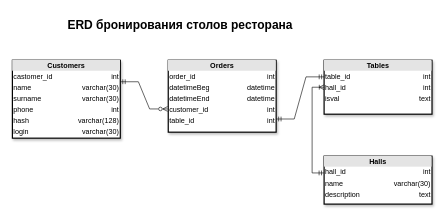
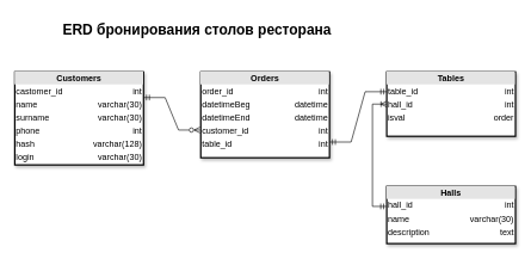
  <mxCell id="0" />
  <mxCell id="1" parent="0" />
  <mxCell id="2" value="&lt;div style=&quot;text-align: center; box-sizing: border-box; width: 100%; background: rgb(228, 228, 228); padding: 2px;&quot;&gt;&lt;b&gt;Customers&lt;/b&gt;&lt;/div&gt;&lt;table style=&quot;width:100%;font-size:1em;&quot; cellpadding=&quot;2&quot; cellspacing=&quot;0&quot;&gt;&lt;tbody&gt;&lt;tr&gt;&lt;td&gt;castomer_id&lt;/td&gt;&lt;td style=&quot;text-align: right;&quot;&gt;int&lt;/td&gt;&lt;/tr&gt;&lt;tr&gt;&lt;td&gt;name&lt;/td&gt;&lt;td style=&quot;text-align: right;&quot;&gt;varchar(30)&lt;/td&gt;&lt;/tr&gt;&lt;tr&gt;&lt;td&gt;surname&lt;br&gt;&lt;/td&gt;&lt;td style=&quot;text-align: right;&quot;&gt;varchar(30)&lt;br&gt;&lt;/td&gt;&lt;/tr&gt;&lt;tr&gt;&lt;td&gt;phone&lt;br&gt;&lt;/td&gt;&lt;td style=&quot;text-align: right;&quot;&gt;int&lt;/td&gt;&lt;/tr&gt;&lt;tr&gt;&lt;td&gt;hash&lt;/td&gt;&lt;td style=&quot;text-align: right;&quot;&gt;varchar(128)&lt;/td&gt;&lt;/tr&gt;&lt;tr&gt;&lt;td&gt;login&lt;/td&gt;&lt;td style=&quot;text-align: right;&quot;&gt;varchar(30)&lt;/td&gt;&lt;/tr&gt;&lt;/tbody&gt;&lt;/table&gt;" style="verticalAlign=top;align=left;overflow=fill;html=1;strokeWidth=2;shadow=1;enumerate=0;comic=0;arcSize=12;" parent="1" vertex="1"><mxGeometry x="20" y="100" width="180" height="130" as="geometry" /></mxCell>
  <mxCell id="3" style="edgeStyle=orthogonalEdgeStyle;rounded=0;orthogonalLoop=1;jettySize=auto;html=1;entryX=-0.002;entryY=0.35;entryDx=0;entryDy=0;entryPerimeter=0;startArrow=ERoneToMany;startFill=0;endArrow=ERmandOne;endFill=0;exitX=0;exitY=0.5;exitDx=0;exitDy=0;" parent="1" source="4" target="5" edge="1"><mxGeometry relative="1" as="geometry" /></mxCell>
- <mxCell id="4" value="&lt;div style=&quot;text-align: center; box-sizing: border-box; width: 100%; background: rgb(228, 228, 228); padding: 2px;&quot;&gt;&lt;b&gt;Tables&lt;/b&gt;&lt;/div&gt;&lt;table style=&quot;width:100%;font-size:1em;&quot; cellpadding=&quot;2&quot; cellspacing=&quot;0&quot;&gt;&lt;tbody&gt;&lt;tr&gt;&lt;td&gt;table_id&lt;/td&gt;&lt;td style=&quot;text-align: right;&quot;&gt;int&lt;/td&gt;&lt;/tr&gt;&lt;tr&gt;&lt;td&gt;hall_id&lt;/td&gt;&lt;td style=&quot;text-align: right;&quot;&gt;int&lt;/td&gt;&lt;/tr&gt;&lt;tr&gt;&lt;td&gt;isval&lt;/td&gt;&lt;td style=&quot;text-align: right;&quot;&gt;text&lt;/td&gt;&lt;/tr&gt;&lt;tr&gt;&lt;td&gt;&lt;br&gt;&lt;/td&gt;&lt;td&gt;&lt;br&gt;&lt;/td&gt;&lt;/tr&gt;&lt;/tbody&gt;&lt;/table&gt;" style="verticalAlign=top;align=left;overflow=fill;html=1;strokeWidth=2;shadow=1;enumerate=0;comic=0;arcSize=12;" parent="1" vertex="1"><mxGeometry x="540" y="100" width="180" height="90" as="geometry" /></mxCell>
+ <mxCell id="4" value="&lt;div style=&quot;text-align: center; box-sizing: border-box; width: 100%; background: rgb(228, 228, 228); padding: 2px;&quot;&gt;&lt;b&gt;Tables&lt;/b&gt;&lt;/div&gt;&lt;table style=&quot;width:100%;font-size:1em;&quot; cellpadding=&quot;2&quot; cellspacing=&quot;0&quot;&gt;&lt;tbody&gt;&lt;tr&gt;&lt;td&gt;table_id&lt;/td&gt;&lt;td style=&quot;text-align: right;&quot;&gt;int&lt;/td&gt;&lt;/tr&gt;&lt;tr&gt;&lt;td&gt;hall_id&lt;/td&gt;&lt;td style=&quot;text-align: right;&quot;&gt;int&lt;/td&gt;&lt;/tr&gt;&lt;tr&gt;&lt;td&gt;isval&lt;/td&gt;&lt;td style=&quot;text-align: right;&quot;&gt;order&lt;/td&gt;&lt;/tr&gt;&lt;tr&gt;&lt;td&gt;&lt;br&gt;&lt;/td&gt;&lt;td&gt;&lt;br&gt;&lt;/td&gt;&lt;/tr&gt;&lt;/tbody&gt;&lt;/table&gt;" style="verticalAlign=top;align=left;overflow=fill;html=1;strokeWidth=2;shadow=1;enumerate=0;comic=0;arcSize=12;" parent="1" vertex="1"><mxGeometry x="540" y="100" width="180" height="90" as="geometry" /></mxCell>
  <mxCell id="5" value="&lt;div style=&quot;text-align: center; box-sizing: border-box; width: 100%; background: rgb(228, 228, 228); padding: 2px;&quot;&gt;&lt;b&gt;Halls&lt;/b&gt;&lt;/div&gt;&lt;table style=&quot;width:100%;font-size:1em;&quot; cellpadding=&quot;2&quot; cellspacing=&quot;0&quot;&gt;&lt;tbody&gt;&lt;tr&gt;&lt;td&gt;hall_id&lt;/td&gt;&lt;td style=&quot;text-align: right;&quot;&gt;int&lt;/td&gt;&lt;/tr&gt;&lt;tr&gt;&lt;td&gt;name&lt;/td&gt;&lt;td style=&quot;text-align: right;&quot;&gt;varchar(30)&lt;/td&gt;&lt;/tr&gt;&lt;tr&gt;&lt;td&gt;description&lt;br&gt;&lt;/td&gt;&lt;td style=&quot;text-align: right;&quot;&gt;text&lt;/td&gt;&lt;/tr&gt;&lt;/tbody&gt;&lt;/table&gt;" style="verticalAlign=top;align=left;overflow=fill;html=1;strokeWidth=2;shadow=1;enumerate=0;comic=0;arcSize=12;" parent="1" vertex="1"><mxGeometry x="540" y="260" width="180" height="80" as="geometry" /></mxCell>
  <mxCell id="6" value="&lt;div style=&quot;text-align: center; box-sizing: border-box; width: 100%; background: rgb(228, 228, 228); padding: 2px;&quot;&gt;&lt;b&gt;Orders&lt;/b&gt;&lt;/div&gt;&lt;table style=&quot;width:100%;font-size:1em;&quot; cellpadding=&quot;2&quot; cellspacing=&quot;0&quot;&gt;&lt;tbody&gt;&lt;tr&gt;&lt;td&gt;order_id&lt;/td&gt;&lt;td style=&quot;text-align: right;&quot;&gt;int&lt;/td&gt;&lt;/tr&gt;&lt;tr&gt;&lt;td&gt;datetimeBeg&lt;/td&gt;&lt;td style=&quot;text-align: right;&quot;&gt;datetime&lt;/td&gt;&lt;/tr&gt;&lt;tr&gt;&lt;td&gt;datetimeEnd&lt;/td&gt;&lt;td style=&quot;text-align: right;&quot;&gt;datetime&lt;/td&gt;&lt;/tr&gt;&lt;tr&gt;&lt;td&gt;customer_id&lt;/td&gt;&lt;td style=&quot;text-align: right;&quot;&gt;int&lt;/td&gt;&lt;/tr&gt;&lt;tr&gt;&lt;td&gt;table_id&lt;br&gt;&lt;/td&gt;&lt;td style=&quot;text-align: right;&quot;&gt;int&lt;/td&gt;&lt;/tr&gt;&lt;/tbody&gt;&lt;/table&gt;" style="verticalAlign=top;align=left;overflow=fill;html=1;strokeWidth=2;shadow=1;enumerate=0;comic=0;arcSize=12;" parent="1" vertex="1"><mxGeometry x="280" y="100" width="180" height="120" as="geometry" /></mxCell>
- <mxCell id="7" value="&lt;b&gt;&lt;font style=&quot;font-size: 20px;&quot;&gt;ERD бронирования столов ресторана&lt;/font&gt;&lt;/b&gt;" style="text;html=1;strokeColor=none;fillColor=none;align=center;verticalAlign=middle;whiteSpace=wrap;rounded=0;shadow=1;" parent="1" vertex="1"><mxGeometry x="110" y="20" width="380" height="40" as="geometry" /></mxCell>
+ <mxCell id="7" value="&lt;b&gt;&lt;font style=&quot;font-size: 20px;&quot;&gt;ERD бронирования столов ресторана&lt;/font&gt;&lt;/b&gt;" style="text;html=1;strokeColor=none;fillColor=none;align=center;verticalAlign=middle;whiteSpace=wrap;rounded=0;shadow=1;" parent="1" vertex="1"><mxGeometry x="85" y="20" width="380" height="40" as="geometry" /></mxCell>
  <mxCell id="8" value="" style="edgeStyle=entityRelationEdgeStyle;fontSize=12;html=1;endArrow=ERzeroToMany;startArrow=ERmandOne;rounded=0;exitX=1.001;exitY=0.276;exitDx=0;exitDy=0;exitPerimeter=0;entryX=-0.006;entryY=0.677;entryDx=0;entryDy=0;entryPerimeter=0;endFill=0;" parent="1" source="2" target="6" edge="1"><mxGeometry width="100" height="100" relative="1" as="geometry"><mxPoint x="340" y="450" as="sourcePoint" /><mxPoint x="270" y="180" as="targetPoint" /></mxGeometry></mxCell>
  <mxCell id="9" value="" style="edgeStyle=entityRelationEdgeStyle;fontSize=12;html=1;endArrow=ERmandOne;startArrow=ERmandOne;rounded=0;exitX=1.001;exitY=0.817;exitDx=0;exitDy=0;exitPerimeter=0;entryX=-0.001;entryY=0.308;entryDx=0;entryDy=0;entryPerimeter=0;" parent="1" source="6" target="4" edge="1"><mxGeometry width="100" height="100" relative="1" as="geometry"><mxPoint x="470" y="200" as="sourcePoint" /><mxPoint x="560" y="140" as="targetPoint" /></mxGeometry></mxCell>
